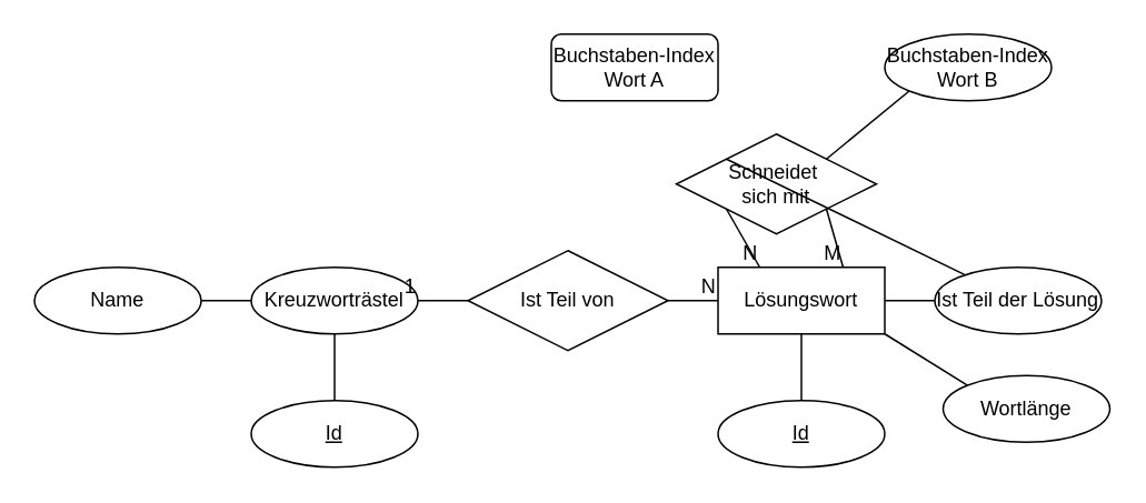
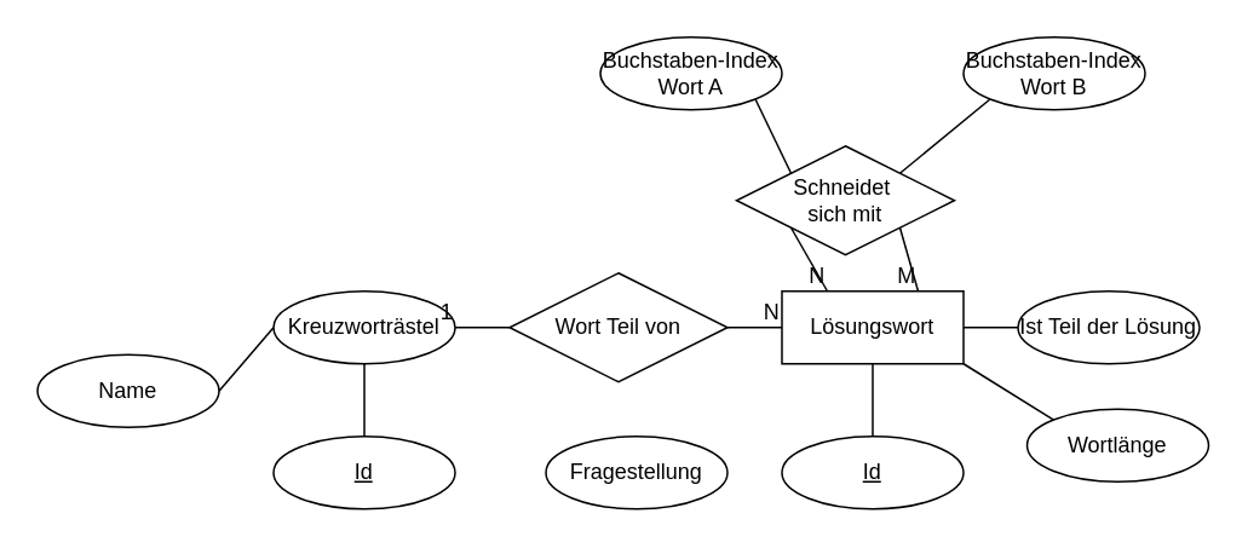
  <mxCell id="0" />
  <mxCell id="1" parent="0" />
  <mxCell id="2" value="Kreuzworträstel" style="ellipse;whiteSpace=wrap;html=1;align=center;" parent="1" vertex="1"><mxGeometry x="150" y="160" width="100" height="40" as="geometry" /></mxCell>
  <mxCell id="3" value="Lösungswort" style="whiteSpace=wrap;html=1;align=center;" parent="1" vertex="1"><mxGeometry x="430" y="160" width="100" height="40" as="geometry" /></mxCell>
- <mxCell id="4" value="Name" style="ellipse;whiteSpace=wrap;html=1;align=center;" parent="1" vertex="1"><mxGeometry x="20" y="160" width="100" height="40" as="geometry" /></mxCell>
+ <mxCell id="4" value="Name" style="ellipse;whiteSpace=wrap;html=1;align=center;" parent="1" vertex="1"><mxGeometry x="20" y="195" width="100" height="40" as="geometry" /></mxCell>
  <mxCell id="5" value="" style="endArrow=none;html=1;rounded=0;exitX=1;exitY=0.5;exitDx=0;exitDy=0;entryX=0;entryY=0.5;entryDx=0;entryDy=0;" parent="1" source="4" target="2" edge="1"><mxGeometry relative="1" as="geometry"><mxPoint x="250" y="290" as="sourcePoint" /><mxPoint x="260" y="270" as="targetPoint" /></mxGeometry></mxCell>
  <mxCell id="6" value="Wortlänge" style="ellipse;whiteSpace=wrap;html=1;align=center;" parent="1" vertex="1"><mxGeometry x="565" y="225" width="100" height="40" as="geometry" /></mxCell>
  <mxCell id="7" value="" style="endArrow=none;html=1;rounded=0;entryX=1;entryY=1;entryDx=0;entryDy=0;exitX=0;exitY=0;exitDx=0;exitDy=0;" parent="1" source="6" target="3" edge="1"><mxGeometry relative="1" as="geometry"><mxPoint x="510" y="270" as="sourcePoint" /><mxPoint x="650" y="270" as="targetPoint" /></mxGeometry></mxCell>
- <mxCell id="8" value="Ist Teil von" style="shape=rhombus;perimeter=rhombusPerimeter;whiteSpace=wrap;html=1;align=center;" parent="1" vertex="1"><mxGeometry x="280" y="150" width="120" height="60" as="geometry" /></mxCell>
+ <mxCell id="8" value="Wort Teil von" style="shape=rhombus;perimeter=rhombusPerimeter;whiteSpace=wrap;html=1;align=center;" parent="1" vertex="1"><mxGeometry x="280" y="150" width="120" height="60" as="geometry" /></mxCell>
  <mxCell id="9" value="" style="endArrow=none;html=1;rounded=0;exitX=1;exitY=0.5;exitDx=0;exitDy=0;entryX=0;entryY=0.5;entryDx=0;entryDy=0;" parent="1" source="8" target="3" edge="1"><mxGeometry relative="1" as="geometry"><mxPoint x="490" y="240" as="sourcePoint" /><mxPoint x="650" y="240" as="targetPoint" /></mxGeometry></mxCell>
  <mxCell id="10" value="N" style="resizable=0;html=1;whiteSpace=wrap;align=right;verticalAlign=bottom;" parent="9" connectable="0" vertex="1"><mxGeometry x="1" relative="1" as="geometry" /></mxCell>
  <mxCell id="11" value="" style="endArrow=none;html=1;rounded=0;entryX=1;entryY=0.5;entryDx=0;entryDy=0;exitX=0;exitY=0.5;exitDx=0;exitDy=0;" parent="1" source="8" target="2" edge="1"><mxGeometry relative="1" as="geometry"><mxPoint x="490" y="240" as="sourcePoint" /><mxPoint x="650" y="240" as="targetPoint" /></mxGeometry></mxCell>
  <mxCell id="12" value="1" style="resizable=0;html=1;whiteSpace=wrap;align=right;verticalAlign=bottom;" parent="11" connectable="0" vertex="1"><mxGeometry x="1" relative="1" as="geometry" /></mxCell>
  <mxCell id="13" value="&lt;div&gt;Schneidet&amp;nbsp;&lt;/div&gt;&lt;div&gt;sich mit&lt;/div&gt;" style="shape=rhombus;perimeter=rhombusPerimeter;whiteSpace=wrap;html=1;align=center;" parent="1" vertex="1"><mxGeometry x="405" y="80" width="120" height="60" as="geometry" /></mxCell>
  <mxCell id="14" value="" style="endArrow=none;html=1;rounded=0;exitX=0;exitY=1;exitDx=0;exitDy=0;entryX=0.25;entryY=0;entryDx=0;entryDy=0;" parent="1" source="13" target="3" edge="1"><mxGeometry relative="1" as="geometry"><mxPoint x="470" y="210" as="sourcePoint" /><mxPoint x="390" y="150" as="targetPoint" /></mxGeometry></mxCell>
  <mxCell id="15" value="N" style="resizable=0;html=1;whiteSpace=wrap;align=right;verticalAlign=bottom;" parent="14" connectable="0" vertex="1"><mxGeometry x="1" relative="1" as="geometry" /></mxCell>
  <mxCell id="16" value="" style="endArrow=none;html=1;rounded=0;exitX=1;exitY=1;exitDx=0;exitDy=0;entryX=0.75;entryY=0;entryDx=0;entryDy=0;" parent="1" source="13" target="3" edge="1"><mxGeometry relative="1" as="geometry"><mxPoint x="470" y="210" as="sourcePoint" /><mxPoint x="630" y="120" as="targetPoint" /></mxGeometry></mxCell>
  <mxCell id="17" value="M" style="resizable=0;html=1;whiteSpace=wrap;align=right;verticalAlign=bottom;" parent="16" connectable="0" vertex="1"><mxGeometry x="1" relative="1" as="geometry" /></mxCell>
- <mxCell id="18" value="&lt;div&gt;Buchstaben-Index&lt;/div&gt;&lt;div&gt;Wort A&lt;/div&gt;" style="whiteSpace=wrap;html=1;align=center;rounded=1;" parent="1" vertex="1"><mxGeometry x="330" y="20" width="100" height="40" as="geometry" /></mxCell>
- <mxCell id="19" value="" style="endArrow=none;html=1;rounded=0;exitX=0;exitY=0;exitDx=0;exitDy=0;" parent="1" source="13" target="22" edge="1"><mxGeometry relative="1" as="geometry"><mxPoint x="200" y="280" as="sourcePoint" /><mxPoint x="200" y="230" as="targetPoint" /></mxGeometry></mxCell>
+ <mxCell id="18" value="&lt;div&gt;Buchstaben-Index&lt;/div&gt;&lt;div&gt;Wort A&lt;/div&gt;" style="ellipse;whiteSpace=wrap;html=1;align=center;" parent="1" vertex="1"><mxGeometry x="330" y="20" width="100" height="40" as="geometry" /></mxCell>
+ <mxCell id="19" value="" style="endArrow=none;html=1;rounded=0;exitX=0;exitY=0;exitDx=0;exitDy=0;entryX=1;entryY=1;entryDx=0;entryDy=0;" parent="1" source="13" target="18" edge="1"><mxGeometry relative="1" as="geometry"><mxPoint x="200" y="280" as="sourcePoint" /><mxPoint x="200" y="230" as="targetPoint" /></mxGeometry></mxCell>
  <mxCell id="20" value="" style="endArrow=none;html=1;rounded=0;entryX=1;entryY=0;entryDx=0;entryDy=0;exitX=0;exitY=1;exitDx=0;exitDy=0;" parent="1" source="21" target="13" edge="1"><mxGeometry relative="1" as="geometry"><mxPoint x="620" y="90" as="sourcePoint" /><mxPoint x="210" y="240" as="targetPoint" /></mxGeometry></mxCell>
  <mxCell id="21" value="&lt;div&gt;Buchstaben-Index &lt;br&gt;&lt;/div&gt;&lt;div&gt;Wort B&lt;br&gt;&lt;/div&gt;" style="ellipse;whiteSpace=wrap;html=1;align=center;" parent="1" vertex="1"><mxGeometry x="530" y="20" width="100" height="40" as="geometry" /></mxCell>
  <mxCell id="22" value="Ist Teil der Lösung" style="ellipse;whiteSpace=wrap;html=1;align=center;" parent="1" vertex="1"><mxGeometry x="560" y="160" width="100" height="40" as="geometry" /></mxCell>
  <mxCell id="23" value="" style="endArrow=none;html=1;rounded=0;exitX=1;exitY=0.5;exitDx=0;exitDy=0;entryX=0;entryY=0.5;entryDx=0;entryDy=0;" parent="1" source="3" target="22" edge="1"><mxGeometry relative="1" as="geometry"><mxPoint x="460" y="270" as="sourcePoint" /><mxPoint x="620" y="270" as="targetPoint" /></mxGeometry></mxCell>
  <mxCell id="24" value="&lt;u&gt;Id&lt;/u&gt;" style="ellipse;whiteSpace=wrap;html=1;align=center;" parent="1" vertex="1"><mxGeometry x="150" y="240" width="100" height="40" as="geometry" /></mxCell>
  <mxCell id="25" value="" style="endArrow=none;html=1;rounded=0;exitX=0.5;exitY=1;exitDx=0;exitDy=0;entryX=0.5;entryY=0;entryDx=0;entryDy=0;" parent="1" source="3" target="26" edge="1"><mxGeometry relative="1" as="geometry"><mxPoint x="380" y="280" as="sourcePoint" /><mxPoint x="490" y="290" as="targetPoint" /></mxGeometry></mxCell>
  <mxCell id="26" value="&lt;u&gt;Id&lt;/u&gt;" style="ellipse;whiteSpace=wrap;html=1;align=center;" parent="1" vertex="1"><mxGeometry x="430" y="240" width="100" height="40" as="geometry" /></mxCell>
  <mxCell id="27" value="" style="endArrow=none;html=1;rounded=0;exitX=0.5;exitY=0;exitDx=0;exitDy=0;entryX=0.5;entryY=1;entryDx=0;entryDy=0;" parent="1" source="24" target="2" edge="1"><mxGeometry relative="1" as="geometry"><mxPoint x="110" y="210" as="sourcePoint" /><mxPoint x="150" y="210" as="targetPoint" /></mxGeometry></mxCell>
+ <mxCell id="28" value="Fragestellung" style="ellipse;whiteSpace=wrap;html=1;align=center;" vertex="1" parent="1"><mxGeometry x="300" y="240" width="100" height="40" as="geometry" /></mxCell>
